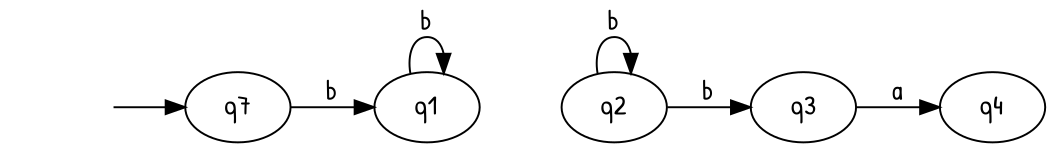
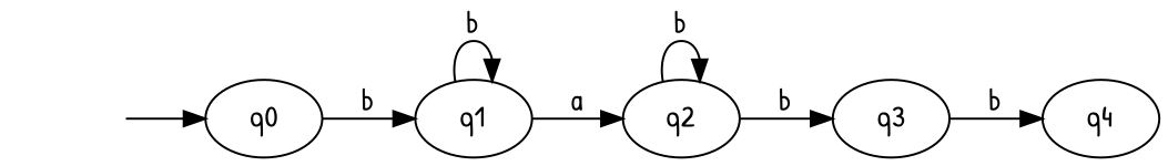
  digraph {
    fontname="Patrick Hand"
    rankdir=LR
    node [fontname="Patrick Hand"]
    edge [arrowhead=normal fontname="Patrick Hand"]
-   q0 [label=q7]
+   q0
    q1
    q2
    q3
    q4
    "" [shape=none]
    q0 -> q1 [label=b]
    q1 -> q1 [label=b]
+   q1 -> q2 [label=a]
    q2 -> q2 [label=b]
    q2 -> q3 [label=b]
-   q3 -> q4 [label=a]
+   q3 -> q4 [label=b]
    "" -> q0
  }
